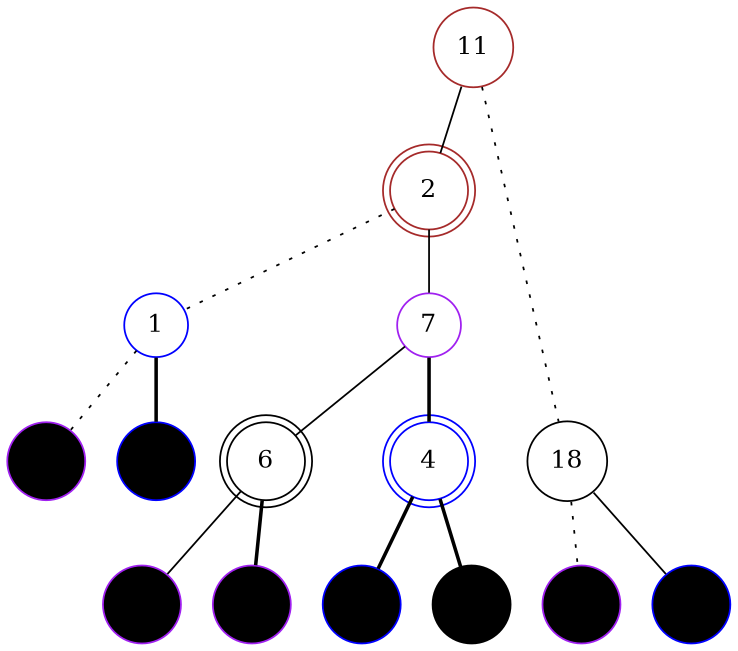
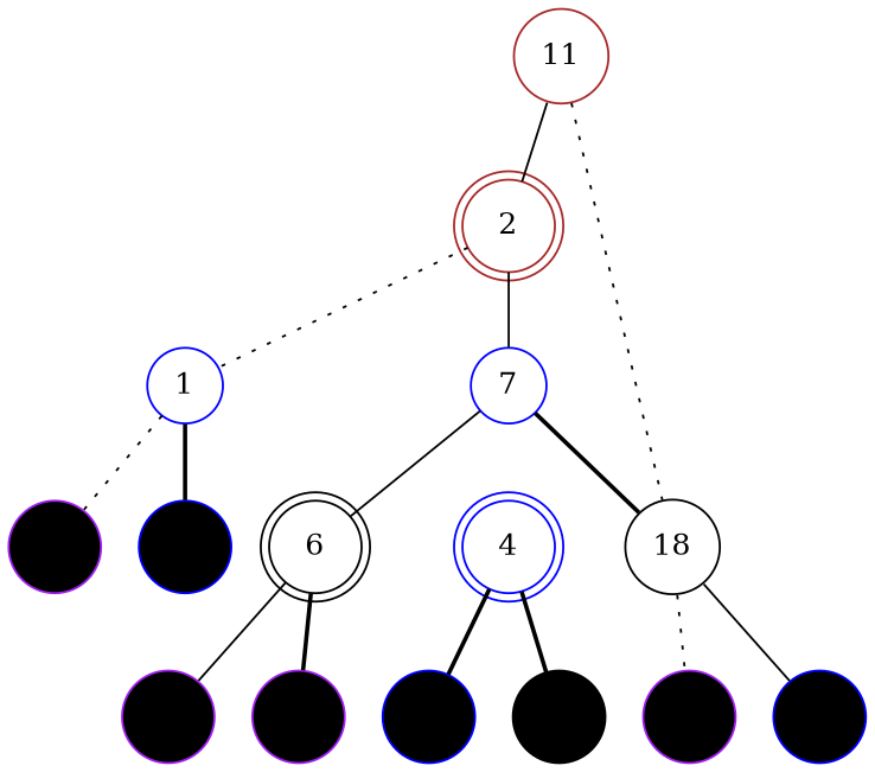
  graph {
    node [color=blue ordering=out shape=circle fillcolor=black style=filled]
    edge [style=solid]
    11 [color=brown fillcolor="" style=""]
    2 [color=brown shape=doublecircle fillcolor="" style=""]
    n3 [color=black label=18 fillcolor="" style=""]
    1 [fillcolor="" style=""]
-   7 [color=purple fillcolor="" style=""]
+   7 [fillcolor="" style=""]
    e4 [color=purple]
    e5
    e2 [color=purple]
    e3
    n10 [color=black label=6 shape=doublecircle fillcolor="" style=""]
    n11 [label=4 shape=doublecircle fillcolor="" style=""]
    e6 [color=purple]
    e7 [color=purple]
    e8
    e9 [color=black]
    11 -- 2
    11 -- n3 [style=dotted]
    2 -- 1 [style=dotted]
    2 -- 7
    n3 -- e4 [style=dotted]
    n3 -- e5
    1 -- e2 [style=dotted]
    1 -- e3 [style=bold]
    7 -- n10
-   7 -- n11 [style=bold]
+   7 -- n3 [style=bold]
    n10 -- e6
    n10 -- e7 [style=bold]
    n11 -- e8 [style=bold]
    n11 -- e9 [style=bold]
  }
